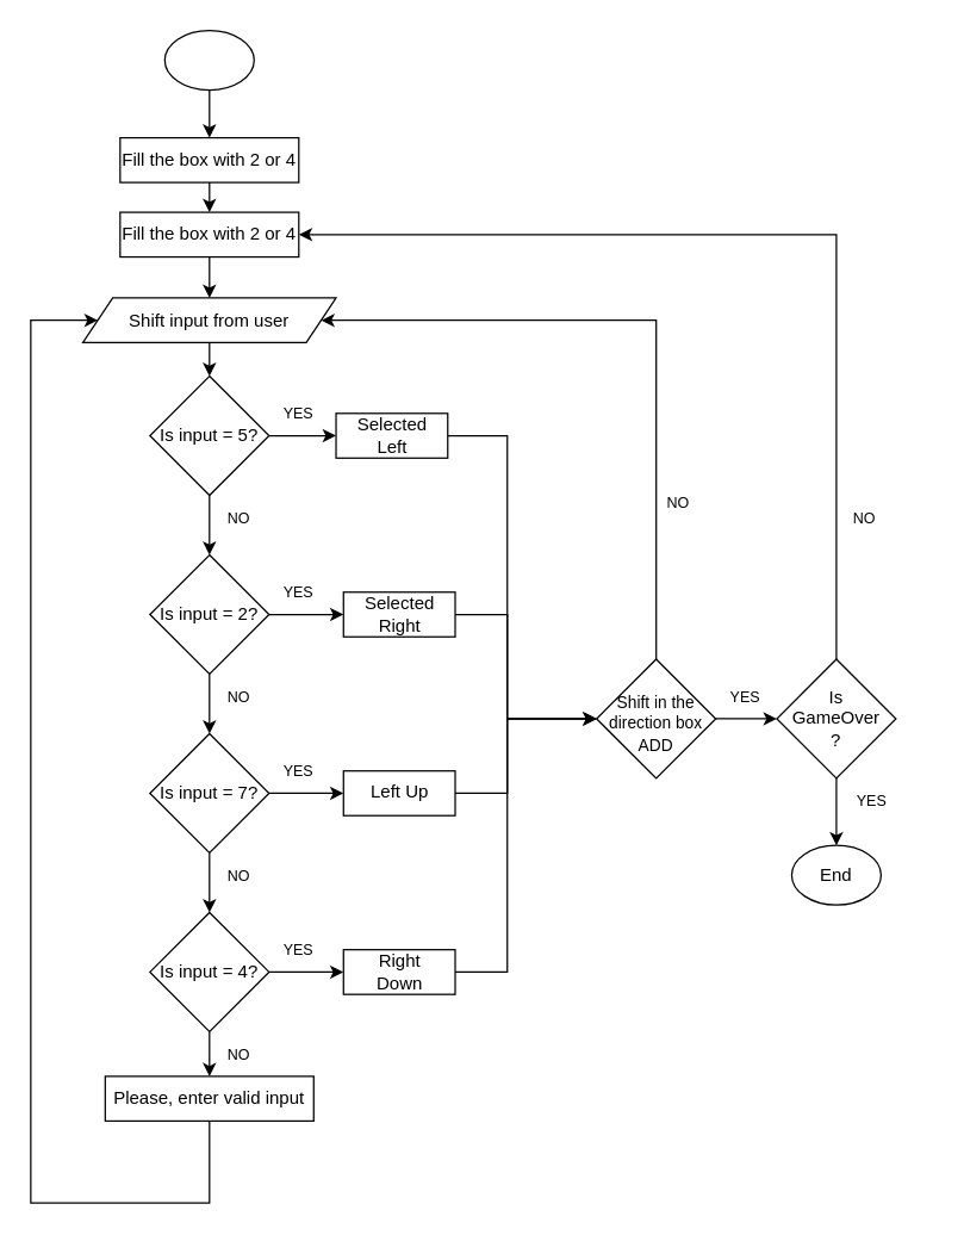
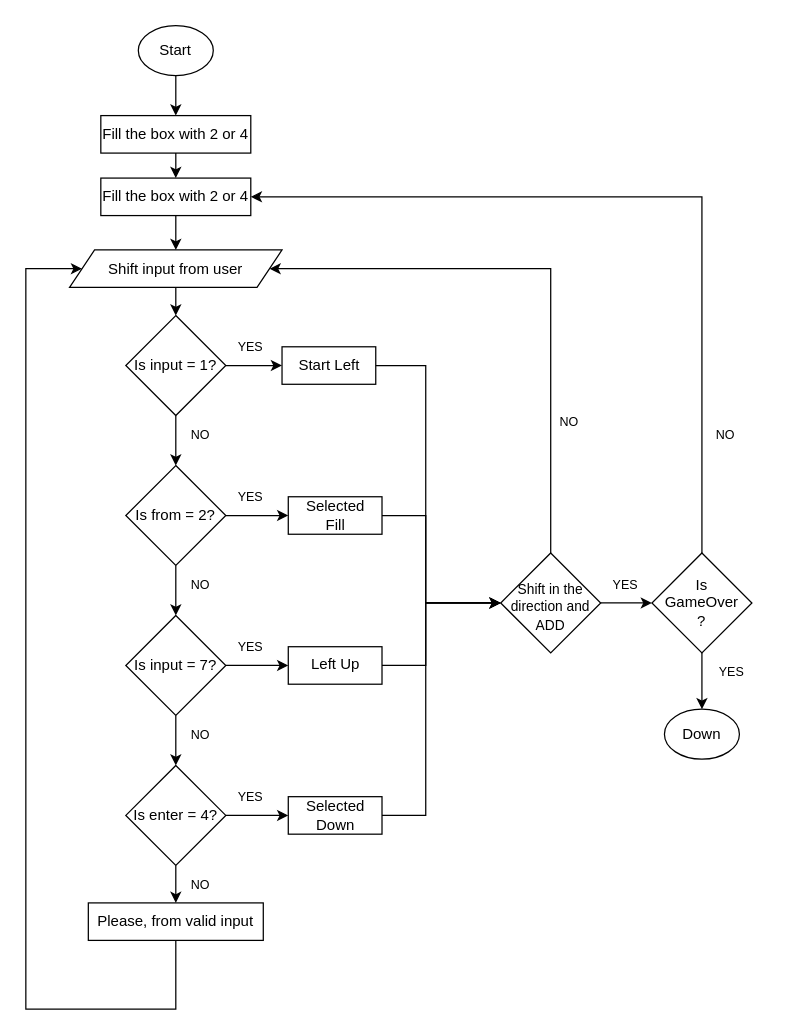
  <mxCell id="0" />
  <mxCell id="1" parent="0" />
  <mxCell id="2" value="" style="rounded=0;whiteSpace=wrap;html=1;fillColor=none;" parent="1" vertex="1"><mxGeometry x="80" y="142" width="120" height="30" as="geometry" /></mxCell>
  <mxCell id="3" value="" style="rounded=0;whiteSpace=wrap;html=1;fillColor=none;" vertex="1" parent="1"><mxGeometry x="80" y="92" width="120" height="30" as="geometry" /></mxCell>
+ <mxCell id="4" value="Start" style="text;html=1;strokeColor=none;fillColor=none;align=center;verticalAlign=middle;whiteSpace=wrap;rounded=0;fontSize=12;" parent="1" vertex="1"><mxGeometry x="110" y="25" width="60" height="30" as="geometry" /></mxCell>
  <mxCell id="5" value="Fill the box with 2 or 4" style="text;html=1;strokeColor=none;fillColor=none;align=center;verticalAlign=middle;whiteSpace=wrap;rounded=0;" parent="1" vertex="1"><mxGeometry x="80" y="142" width="120" height="30" as="geometry" /></mxCell>
  <mxCell id="6" value="Fill the box with 2 or 4" style="text;html=1;strokeColor=none;fillColor=none;align=center;verticalAlign=middle;whiteSpace=wrap;rounded=0;" vertex="1" parent="1"><mxGeometry x="80" y="92" width="120" height="30" as="geometry" /></mxCell>
- <mxCell id="7" value="Please, enter valid input" style="text;html=1;strokeColor=none;fillColor=none;align=center;verticalAlign=middle;whiteSpace=wrap;rounded=0;" parent="1" vertex="1"><mxGeometry x="70" y="717" width="140" height="40" as="geometry" /></mxCell>
+ <mxCell id="7" value="Please, from valid input" style="text;html=1;strokeColor=none;fillColor=none;align=center;verticalAlign=middle;whiteSpace=wrap;rounded=0;" parent="1" vertex="1"><mxGeometry x="70" y="717" width="140" height="40" as="geometry" /></mxCell>
  <mxCell id="8" style="edgeStyle=orthogonalEdgeStyle;rounded=0;orthogonalLoop=1;jettySize=auto;html=1;exitX=1;exitY=0.5;exitDx=0;exitDy=0;fontSize=11;entryX=0;entryY=0.5;entryDx=0;entryDy=0;" edge="1" parent="1" source="9" target="63"><mxGeometry relative="1" as="geometry"><mxPoint x="320" y="482" as="targetPoint" /><Array as="points"><mxPoint x="340" y="412" /><mxPoint x="340" y="482" /></Array></mxGeometry></mxCell>
  <mxCell id="9" value="" style="whiteSpace=wrap;html=1;fontSize=12;fillColor=none;" parent="1" vertex="1"><mxGeometry x="230" y="397" width="75" height="30" as="geometry" /></mxCell>
  <mxCell id="10" style="edgeStyle=orthogonalEdgeStyle;rounded=0;orthogonalLoop=1;jettySize=auto;html=1;entryX=0;entryY=0.5;entryDx=0;entryDy=0;fontSize=12;exitX=1;exitY=0.5;exitDx=0;exitDy=0;" parent="1" source="63" target="12" edge="1"><mxGeometry relative="1" as="geometry"><mxPoint x="487" y="482" as="sourcePoint" /></mxGeometry></mxCell>
  <mxCell id="11" value="" style="edgeStyle=orthogonalEdgeStyle;rounded=0;orthogonalLoop=1;jettySize=auto;html=1;fontSize=10;" parent="1" source="12" target="49" edge="1"><mxGeometry relative="1" as="geometry" /></mxCell>
  <mxCell id="12" value="" style="rhombus;whiteSpace=wrap;html=1;fillColor=none;" parent="1" vertex="1"><mxGeometry x="521" y="442" width="80" height="80" as="geometry" /></mxCell>
  <mxCell id="13" style="edgeStyle=orthogonalEdgeStyle;rounded=0;orthogonalLoop=1;jettySize=auto;html=1;entryX=1;entryY=0.5;entryDx=0;entryDy=0;exitX=0.5;exitY=0;exitDx=0;exitDy=0;" parent="1" source="63" target="16" edge="1"><mxGeometry relative="1" as="geometry"><mxPoint x="240" y="212" as="targetPoint" /><Array as="points"><mxPoint x="440" y="215" /></Array><mxPoint x="440" y="434" as="sourcePoint" /></mxGeometry></mxCell>
  <mxCell id="14" value="" style="edgeStyle=orthogonalEdgeStyle;rounded=0;orthogonalLoop=1;jettySize=auto;html=1;" parent="1" source="2" target="16" edge="1"><mxGeometry relative="1" as="geometry" /></mxCell>
  <mxCell id="15" style="edgeStyle=orthogonalEdgeStyle;rounded=0;orthogonalLoop=1;jettySize=auto;html=1;entryX=0.5;entryY=0;entryDx=0;entryDy=0;" parent="1" source="16" target="19" edge="1"><mxGeometry relative="1" as="geometry" /></mxCell>
  <mxCell id="16" value="" style="shape=parallelogram;perimeter=parallelogramPerimeter;whiteSpace=wrap;html=1;fixedSize=1;rounded=0;fillColor=none;" parent="1" vertex="1"><mxGeometry x="55" y="199.5" width="170" height="30" as="geometry" /></mxCell>
  <mxCell id="17" value="Shift input from user" style="text;html=1;strokeColor=none;fillColor=none;align=center;verticalAlign=middle;whiteSpace=wrap;rounded=0;" parent="1" vertex="1"><mxGeometry x="75" y="203.25" width="130" height="22.5" as="geometry" /></mxCell>
  <mxCell id="18" value="" style="edgeStyle=orthogonalEdgeStyle;rounded=0;orthogonalLoop=1;jettySize=auto;html=1;" parent="1" source="19" target="24" edge="1"><mxGeometry relative="1" as="geometry" /></mxCell>
  <mxCell id="19" value="" style="rhombus;whiteSpace=wrap;html=1;fillColor=none;" parent="1" vertex="1"><mxGeometry x="100" y="252" width="80" height="80" as="geometry" /></mxCell>
  <mxCell id="20" value="" style="edgeStyle=orthogonalEdgeStyle;rounded=0;orthogonalLoop=1;jettySize=auto;html=1;fontSize=12;" parent="1" source="21" target="54" edge="1"><mxGeometry relative="1" as="geometry" /></mxCell>
- <mxCell id="21" value="Is input = 5?" style="text;html=1;strokeColor=none;fillColor=none;align=center;verticalAlign=middle;whiteSpace=wrap;rounded=0;" parent="1" vertex="1"><mxGeometry x="100" y="277" width="80" height="30" as="geometry" /></mxCell>
+ <mxCell id="21" value="Is input = 1?" style="text;html=1;strokeColor=none;fillColor=none;align=center;verticalAlign=middle;whiteSpace=wrap;rounded=0;" parent="1" vertex="1"><mxGeometry x="100" y="277" width="80" height="30" as="geometry" /></mxCell>
  <mxCell id="22" value="" style="edgeStyle=orthogonalEdgeStyle;rounded=0;orthogonalLoop=1;jettySize=auto;html=1;" parent="1" source="24" target="26" edge="1"><mxGeometry relative="1" as="geometry" /></mxCell>
  <mxCell id="23" value="" style="edgeStyle=orthogonalEdgeStyle;rounded=0;orthogonalLoop=1;jettySize=auto;html=1;fontSize=12;" parent="1" source="24" target="9" edge="1"><mxGeometry relative="1" as="geometry" /></mxCell>
  <mxCell id="24" value="" style="rhombus;whiteSpace=wrap;html=1;fillColor=none;" parent="1" vertex="1"><mxGeometry x="100" y="372" width="80" height="80" as="geometry" /></mxCell>
  <mxCell id="25" value="" style="edgeStyle=orthogonalEdgeStyle;rounded=0;orthogonalLoop=1;jettySize=auto;html=1;" parent="1" source="26" target="29" edge="1"><mxGeometry relative="1" as="geometry" /></mxCell>
  <mxCell id="26" value="" style="rhombus;whiteSpace=wrap;html=1;fillColor=none;" parent="1" vertex="1"><mxGeometry x="100" y="492" width="80" height="80" as="geometry" /></mxCell>
  <mxCell id="27" value="" style="edgeStyle=orthogonalEdgeStyle;rounded=0;orthogonalLoop=1;jettySize=auto;html=1;" parent="1" source="29" target="41" edge="1"><mxGeometry relative="1" as="geometry" /></mxCell>
  <mxCell id="28" value="" style="edgeStyle=orthogonalEdgeStyle;rounded=0;orthogonalLoop=1;jettySize=auto;html=1;fontSize=12;" parent="1" source="29" target="60" edge="1"><mxGeometry relative="1" as="geometry" /></mxCell>
  <mxCell id="29" value="" style="rhombus;whiteSpace=wrap;html=1;fillColor=none;" parent="1" vertex="1"><mxGeometry x="100" y="612" width="80" height="80" as="geometry" /></mxCell>
- <mxCell id="30" value="Is input = 2?" style="text;html=1;strokeColor=none;fillColor=none;align=center;verticalAlign=middle;whiteSpace=wrap;rounded=0;" parent="1" vertex="1"><mxGeometry x="105" y="397" width="70" height="30" as="geometry" /></mxCell>
+ <mxCell id="30" value="Is from = 2?" style="text;html=1;strokeColor=none;fillColor=none;align=center;verticalAlign=middle;whiteSpace=wrap;rounded=0;" parent="1" vertex="1"><mxGeometry x="105" y="397" width="70" height="30" as="geometry" /></mxCell>
  <mxCell id="31" value="" style="edgeStyle=orthogonalEdgeStyle;rounded=0;orthogonalLoop=1;jettySize=auto;html=1;fontSize=12;" parent="1" source="32" target="58" edge="1"><mxGeometry relative="1" as="geometry" /></mxCell>
  <mxCell id="32" value="Is input = 7?" style="text;html=1;strokeColor=none;fillColor=none;align=center;verticalAlign=middle;whiteSpace=wrap;rounded=0;" parent="1" vertex="1"><mxGeometry x="100" y="517" width="80" height="30" as="geometry" /></mxCell>
- <mxCell id="33" value="Is input = 4?" style="text;html=1;strokeColor=none;fillColor=none;align=center;verticalAlign=middle;whiteSpace=wrap;rounded=0;" parent="1" vertex="1"><mxGeometry x="105" y="637" width="70" height="30" as="geometry" /></mxCell>
+ <mxCell id="33" value="Is enter = 4?" style="text;html=1;strokeColor=none;fillColor=none;align=center;verticalAlign=middle;whiteSpace=wrap;rounded=0;" parent="1" vertex="1"><mxGeometry x="105" y="637" width="70" height="30" as="geometry" /></mxCell>
  <mxCell id="34" value="&lt;font style=&quot;font-size: 10px&quot;&gt;NO&lt;/font&gt;" style="text;html=1;strokeColor=none;fillColor=none;align=center;verticalAlign=middle;whiteSpace=wrap;rounded=0;" parent="1" vertex="1"><mxGeometry x="130" y="332" width="60" height="30" as="geometry" /></mxCell>
  <mxCell id="35" value="&lt;font style=&quot;font-size: 10px&quot;&gt;YES&lt;/font&gt;" style="text;html=1;strokeColor=none;fillColor=none;align=center;verticalAlign=middle;whiteSpace=wrap;rounded=0;" parent="1" vertex="1"><mxGeometry x="170" y="262" width="60" height="30" as="geometry" /></mxCell>
  <mxCell id="36" value="&lt;font style=&quot;font-size: 10px&quot;&gt;YES&lt;/font&gt;" style="text;html=1;strokeColor=none;fillColor=none;align=center;verticalAlign=middle;whiteSpace=wrap;rounded=0;" parent="1" vertex="1"><mxGeometry x="170" y="382" width="60" height="30" as="geometry" /></mxCell>
  <mxCell id="37" value="&lt;font style=&quot;font-size: 10px&quot;&gt;YES&lt;/font&gt;" style="text;html=1;strokeColor=none;fillColor=none;align=center;verticalAlign=middle;whiteSpace=wrap;rounded=0;" parent="1" vertex="1"><mxGeometry x="170" y="502" width="60" height="30" as="geometry" /></mxCell>
  <mxCell id="38" value="&lt;font style=&quot;font-size: 10px&quot;&gt;YES&lt;/font&gt;" style="text;html=1;strokeColor=none;fillColor=none;align=center;verticalAlign=middle;whiteSpace=wrap;rounded=0;" parent="1" vertex="1"><mxGeometry x="170" y="622" width="60" height="30" as="geometry" /></mxCell>
  <mxCell id="39" value="&lt;font style=&quot;font-size: 10px&quot;&gt;NO&lt;/font&gt;" style="text;html=1;strokeColor=none;fillColor=none;align=center;verticalAlign=middle;whiteSpace=wrap;rounded=0;" parent="1" vertex="1"><mxGeometry x="130" y="452" width="60" height="30" as="geometry" /></mxCell>
  <mxCell id="40" value="&lt;font style=&quot;font-size: 10px&quot;&gt;NO&lt;/font&gt;" style="text;html=1;strokeColor=none;fillColor=none;align=center;verticalAlign=middle;whiteSpace=wrap;rounded=0;" parent="1" vertex="1"><mxGeometry x="130" y="572" width="60" height="30" as="geometry" /></mxCell>
  <mxCell id="41" value="" style="whiteSpace=wrap;html=1;fillColor=none;" parent="1" vertex="1"><mxGeometry x="70" y="722" width="140" height="30" as="geometry" /></mxCell>
  <mxCell id="42" style="edgeStyle=orthogonalEdgeStyle;rounded=0;orthogonalLoop=1;jettySize=auto;html=1;entryX=0;entryY=0.5;entryDx=0;entryDy=0;exitX=0.5;exitY=1;exitDx=0;exitDy=0;" parent="1" source="41" target="16" edge="1"><mxGeometry relative="1" as="geometry"><mxPoint x="10" y="212" as="targetPoint" /><mxPoint x="310" y="792" as="sourcePoint" /><Array as="points"><mxPoint x="140" y="807" /><mxPoint x="20" y="807" /><mxPoint x="20" y="215" /></Array></mxGeometry></mxCell>
  <mxCell id="43" value="&lt;font style=&quot;font-size: 10px&quot;&gt;NO&lt;/font&gt;" style="text;html=1;strokeColor=none;fillColor=none;align=center;verticalAlign=middle;whiteSpace=wrap;rounded=0;" parent="1" vertex="1"><mxGeometry x="425" y="322" width="60" height="30" as="geometry" /></mxCell>
  <mxCell id="44" style="edgeStyle=orthogonalEdgeStyle;rounded=0;orthogonalLoop=1;jettySize=auto;html=1;exitX=0.5;exitY=0;exitDx=0;exitDy=0;entryX=1;entryY=0.5;entryDx=0;entryDy=0;" parent="1" source="12" target="5" edge="1"><mxGeometry relative="1" as="geometry"><mxPoint x="610" y="482.667" as="targetPoint" /><mxPoint x="520" y="482" as="sourcePoint" /><Array as="points"><mxPoint x="561" y="157" /></Array></mxGeometry></mxCell>
  <mxCell id="45" value="&lt;font style=&quot;font-size: 10px&quot;&gt;YES&lt;/font&gt;" style="text;html=1;strokeColor=none;fillColor=none;align=center;verticalAlign=middle;whiteSpace=wrap;rounded=0;" parent="1" vertex="1"><mxGeometry x="460" y="452" width="80" height="30" as="geometry" /></mxCell>
  <mxCell id="46" value="Is GameOver ?" style="text;html=1;strokeColor=none;fillColor=none;align=center;verticalAlign=middle;whiteSpace=wrap;rounded=0;" parent="1" vertex="1"><mxGeometry x="531" y="467" width="60" height="30" as="geometry" /></mxCell>
  <mxCell id="47" value="&lt;font style=&quot;font-size: 10px&quot;&gt;NO&lt;/font&gt;" style="text;html=1;strokeColor=none;fillColor=none;align=center;verticalAlign=middle;whiteSpace=wrap;rounded=0;" parent="1" vertex="1"><mxGeometry x="550" y="332" width="60" height="30" as="geometry" /></mxCell>
  <mxCell id="48" value="NO" style="text;html=1;strokeColor=none;fillColor=none;align=center;verticalAlign=middle;whiteSpace=wrap;rounded=0;fontSize=10;" parent="1" vertex="1"><mxGeometry x="130" y="692" width="60" height="30" as="geometry" /></mxCell>
  <mxCell id="49" value="" style="ellipse;whiteSpace=wrap;html=1;fillColor=none;" parent="1" vertex="1"><mxGeometry x="531" y="567" width="60" height="40" as="geometry" /></mxCell>
- <mxCell id="50" value="&lt;font style=&quot;font-size: 12px&quot;&gt;End&lt;/font&gt;" style="text;html=1;strokeColor=none;fillColor=none;align=center;verticalAlign=middle;whiteSpace=wrap;rounded=0;fontSize=10;" parent="1" vertex="1"><mxGeometry x="531" y="572" width="60" height="30" as="geometry" /></mxCell>
+ <mxCell id="50" value="&lt;font style=&quot;font-size: 12px&quot;&gt;Down&lt;/font&gt;" style="text;html=1;strokeColor=none;fillColor=none;align=center;verticalAlign=middle;whiteSpace=wrap;rounded=0;fontSize=10;" parent="1" vertex="1"><mxGeometry x="531" y="572" width="60" height="30" as="geometry" /></mxCell>
  <mxCell id="51" style="edgeStyle=orthogonalEdgeStyle;rounded=0;orthogonalLoop=1;jettySize=auto;html=1;exitX=0.5;exitY=1;exitDx=0;exitDy=0;entryX=0.5;entryY=0;entryDx=0;entryDy=0;fontSize=11;" edge="1" parent="1" source="52" target="6"><mxGeometry relative="1" as="geometry" /></mxCell>
  <mxCell id="52" value="" style="ellipse;whiteSpace=wrap;html=1;fontSize=12;fillColor=none;" parent="1" vertex="1"><mxGeometry x="110" y="20" width="60" height="40" as="geometry" /></mxCell>
  <mxCell id="53" style="edgeStyle=orthogonalEdgeStyle;rounded=0;orthogonalLoop=1;jettySize=auto;html=1;entryX=0;entryY=0.5;entryDx=0;entryDy=0;fontSize=12;" parent="1" source="54" target="63" edge="1"><mxGeometry relative="1" as="geometry"><Array as="points"><mxPoint x="340" y="292" /><mxPoint x="340" y="482" /><mxPoint x="400" y="482" /></Array><mxPoint x="390" y="482.5" as="targetPoint" /></mxGeometry></mxCell>
  <mxCell id="54" value="" style="whiteSpace=wrap;html=1;fontSize=12;fillColor=none;" parent="1" vertex="1"><mxGeometry x="225" y="277" width="75" height="30" as="geometry" /></mxCell>
- <mxCell id="55" value="Selected Left" style="text;html=1;strokeColor=none;fillColor=none;align=center;verticalAlign=middle;whiteSpace=wrap;rounded=0;fontSize=12;" parent="1" vertex="1"><mxGeometry x="232.5" y="277" width="60" height="30" as="geometry" /></mxCell>
- <mxCell id="56" value="Selected&lt;br&gt;Right" style="text;html=1;strokeColor=none;fillColor=none;align=center;verticalAlign=middle;whiteSpace=wrap;rounded=0;fontSize=12;" parent="1" vertex="1"><mxGeometry x="237.5" y="397" width="60" height="30" as="geometry" /></mxCell>
+ <mxCell id="55" value="Start Left" style="text;html=1;strokeColor=none;fillColor=none;align=center;verticalAlign=middle;whiteSpace=wrap;rounded=0;fontSize=12;" parent="1" vertex="1"><mxGeometry x="232.5" y="277" width="60" height="30" as="geometry" /></mxCell>
+ <mxCell id="56" value="Selected&lt;br&gt;Fill" style="text;html=1;strokeColor=none;fillColor=none;align=center;verticalAlign=middle;whiteSpace=wrap;rounded=0;fontSize=12;" parent="1" vertex="1"><mxGeometry x="237.5" y="397" width="60" height="30" as="geometry" /></mxCell>
  <mxCell id="57" style="edgeStyle=orthogonalEdgeStyle;rounded=0;orthogonalLoop=1;jettySize=auto;html=1;exitX=1;exitY=0.5;exitDx=0;exitDy=0;fontSize=11;" edge="1" parent="1" source="58"><mxGeometry relative="1" as="geometry"><mxPoint x="400" y="482" as="targetPoint" /><Array as="points"><mxPoint x="340" y="532" /><mxPoint x="340" y="482" /></Array></mxGeometry></mxCell>
  <mxCell id="58" value="" style="whiteSpace=wrap;html=1;fontSize=12;fillColor=none;" parent="1" vertex="1"><mxGeometry x="230" y="517" width="75" height="30" as="geometry" /></mxCell>
  <mxCell id="59" style="edgeStyle=orthogonalEdgeStyle;rounded=0;orthogonalLoop=1;jettySize=auto;html=1;exitX=1;exitY=0.5;exitDx=0;exitDy=0;fontSize=11;" edge="1" parent="1" source="60"><mxGeometry relative="1" as="geometry"><mxPoint x="400" y="482" as="targetPoint" /><Array as="points"><mxPoint x="340" y="652" /><mxPoint x="340" y="482" /></Array></mxGeometry></mxCell>
  <mxCell id="60" value="" style="whiteSpace=wrap;html=1;fontSize=12;fillColor=none;" parent="1" vertex="1"><mxGeometry x="230" y="637" width="75" height="30" as="geometry" /></mxCell>
  <mxCell id="61" value="Left Up" style="text;html=1;strokeColor=none;fillColor=none;align=center;verticalAlign=middle;whiteSpace=wrap;rounded=0;fontSize=12;" parent="1" vertex="1"><mxGeometry x="238" y="516" width="60" height="30" as="geometry" /></mxCell>
- <mxCell id="62" value="Right Down" style="text;html=1;strokeColor=none;fillColor=none;align=center;verticalAlign=middle;whiteSpace=wrap;rounded=0;fontSize=12;" parent="1" vertex="1"><mxGeometry x="237.5" y="637" width="60" height="30" as="geometry" /></mxCell>
+ <mxCell id="62" value="Selected Down" style="text;html=1;strokeColor=none;fillColor=none;align=center;verticalAlign=middle;whiteSpace=wrap;rounded=0;fontSize=12;" parent="1" vertex="1"><mxGeometry x="237.5" y="637" width="60" height="30" as="geometry" /></mxCell>
  <mxCell id="63" value="" style="rhombus;whiteSpace=wrap;html=1;fillColor=none;" vertex="1" parent="1"><mxGeometry x="400" y="442" width="80" height="80" as="geometry" /></mxCell>
- <mxCell id="64" value="&lt;div&gt;&lt;font style=&quot;font-size: 11px&quot;&gt;Shift in the direction box ADD&lt;/font&gt;&lt;/div&gt;" style="text;html=1;strokeColor=none;fillColor=none;align=center;verticalAlign=middle;whiteSpace=wrap;rounded=0;" parent="1" vertex="1"><mxGeometry x="395" y="467" width="90" height="35" as="geometry" /></mxCell>
+ <mxCell id="64" value="&lt;div&gt;&lt;font style=&quot;font-size: 11px&quot;&gt;Shift in the direction and ADD&lt;/font&gt;&lt;/div&gt;" style="text;html=1;strokeColor=none;fillColor=none;align=center;verticalAlign=middle;whiteSpace=wrap;rounded=0;" parent="1" vertex="1"><mxGeometry x="395" y="467" width="90" height="35" as="geometry" /></mxCell>
  <mxCell id="65" value="&lt;font style=&quot;font-size: 10px&quot;&gt;YES&lt;/font&gt;" style="text;html=1;strokeColor=none;fillColor=none;align=center;verticalAlign=middle;whiteSpace=wrap;rounded=0;" vertex="1" parent="1"><mxGeometry x="545" y="522" width="80" height="30" as="geometry" /></mxCell>
  <mxCell id="66" style="edgeStyle=orthogonalEdgeStyle;rounded=0;orthogonalLoop=1;jettySize=auto;html=1;exitX=0.5;exitY=1;exitDx=0;exitDy=0;entryX=0.5;entryY=0;entryDx=0;entryDy=0;fontSize=11;" edge="1" parent="1" source="6" target="5"><mxGeometry relative="1" as="geometry" /></mxCell>
